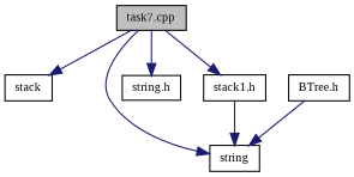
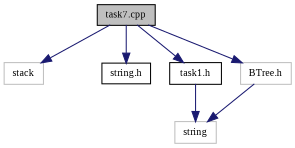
  digraph {
    fontname="Liberation Serif"
    node [color=black fillcolor=white fontname="Liberation Serif" fontsize=10 shape=record style=filled]
    edge [color=midnightblue fontname="Liberation Serif" fontsize=10 labelfontname=Helvetica labelfontsize=10 style=solid]
    n1 [fillcolor=grey75 fontcolor=black height=0.2 label="task7.cpp" width=0.4]
-   n2 [height=0.2 label=stack width=0.4]
-   n3 [height=0.2 label=string width=0.4]
+   n2 [color=grey75 height=0.2 label=stack width=0.4]
+   n3 [color=grey75 height=0.2 label=string width=0.4]
    n4 [height=0.2 label="string.h" width=0.4]
-   n5 [height=0.2 label="stack1.h" width=0.4]
-   n6 [height=0.2 label="BTree.h" width=0.4]
+   n5 [height=0.2 label="task1.h" width=0.4]
+   n6 [color=grey75 height=0.2 label="BTree.h" width=0.4]
    n1 -> n2
-   n1 -> n3
+   n1 -> n6
    n1 -> n4
    n1 -> n5
    n5 -> n3
    n6 -> n3
  }
